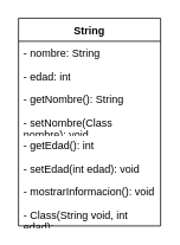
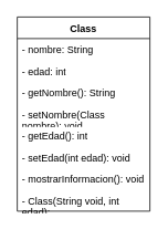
  <mxCell id="0" />
  <mxCell id="1" parent="0" />
- <mxCell id="2" value="String" style="swimlane;fontStyle=1;align=center;verticalAlign=top;childLayout=stackLayout;horizontal=1;startSize=26;horizontalStack=0;resizeParent=1;resizeParentMax=0;resizeLast=0;collapsible=1;marginBottom=0;whiteSpace=wrap;html=1;direction=east;" vertex="1" parent="1"><mxGeometry x="20" y="20" width="160" height="234" as="geometry" /></mxCell>
+ <mxCell id="2" value="Class" style="swimlane;fontStyle=1;align=center;verticalAlign=top;childLayout=stackLayout;horizontal=1;startSize=26;horizontalStack=0;resizeParent=1;resizeParentMax=0;resizeLast=0;collapsible=1;marginBottom=0;whiteSpace=wrap;html=1;direction=east;" vertex="1" parent="1"><mxGeometry x="20" y="20" width="160" height="234" as="geometry" /></mxCell>
  <mxCell id="3" value="- nombre: String" style="text;strokeColor=none;fillColor=none;align=left;verticalAlign=top;spacingLeft=4;spacingRight=4;overflow=hidden;rotatable=0;points=[[0,0.5],[1,0.5]];portConstraint=eastwest;whiteSpace=wrap;html=1;" vertex="1" parent="2"><mxGeometry y="26" width="160" height="26" as="geometry" /></mxCell>
  <mxCell id="4" value="- edad: int" style="text;strokeColor=none;fillColor=none;align=left;verticalAlign=top;spacingLeft=4;spacingRight=4;overflow=hidden;rotatable=0;points=[[0,0.5],[1,0.5]];portConstraint=eastwest;whiteSpace=wrap;html=1;" vertex="1" parent="2"><mxGeometry y="52" width="160" height="26" as="geometry" /></mxCell>
  <mxCell id="5" value="- getNombre(): String" style="text;strokeColor=none;fillColor=none;align=left;verticalAlign=top;spacingLeft=4;spacingRight=4;overflow=hidden;rotatable=0;points=[[0,0.5],[1,0.5]];portConstraint=eastwest;whiteSpace=wrap;html=1;" vertex="1" parent="2"><mxGeometry y="78" width="160" height="26" as="geometry" /></mxCell>
  <mxCell id="6" value="- setNombre(Class nombre): void" style="text;strokeColor=none;fillColor=none;align=left;verticalAlign=top;spacingLeft=4;spacingRight=4;overflow=hidden;rotatable=0;points=[[0,0.5],[1,0.5]];portConstraint=eastwest;whiteSpace=wrap;html=1;" vertex="1" parent="2"><mxGeometry y="104" width="160" height="26" as="geometry" /></mxCell>
  <mxCell id="7" value="- getEdad(): int" style="text;strokeColor=none;fillColor=none;align=left;verticalAlign=top;spacingLeft=4;spacingRight=4;overflow=hidden;rotatable=0;points=[[0,0.5],[1,0.5]];portConstraint=eastwest;whiteSpace=wrap;html=1;" vertex="1" parent="2"><mxGeometry y="130" width="160" height="26" as="geometry" /></mxCell>
  <mxCell id="8" value="- setEdad(int edad): void" style="text;strokeColor=none;fillColor=none;align=left;verticalAlign=top;spacingLeft=4;spacingRight=4;overflow=hidden;rotatable=0;points=[[0,0.5],[1,0.5]];portConstraint=eastwest;whiteSpace=wrap;html=1;" vertex="1" parent="2"><mxGeometry y="156" width="160" height="26" as="geometry" /></mxCell>
  <mxCell id="9" value="- mostrarInformacion(): void" style="text;strokeColor=none;fillColor=none;align=left;verticalAlign=top;spacingLeft=4;spacingRight=4;overflow=hidden;rotatable=0;points=[[0,0.5],[1,0.5]];portConstraint=eastwest;whiteSpace=wrap;html=1;" vertex="1" parent="2"><mxGeometry y="182" width="160" height="26" as="geometry" /></mxCell>
  <mxCell id="10" value="- Class(String void, int edad): " style="text;strokeColor=none;fillColor=none;align=left;verticalAlign=top;spacingLeft=4;spacingRight=4;overflow=hidden;rotatable=0;points=[[0,0.5],[1,0.5]];portConstraint=eastwest;whiteSpace=wrap;html=1;" vertex="1" parent="2"><mxGeometry y="208" width="160" height="26" as="geometry" /></mxCell>
